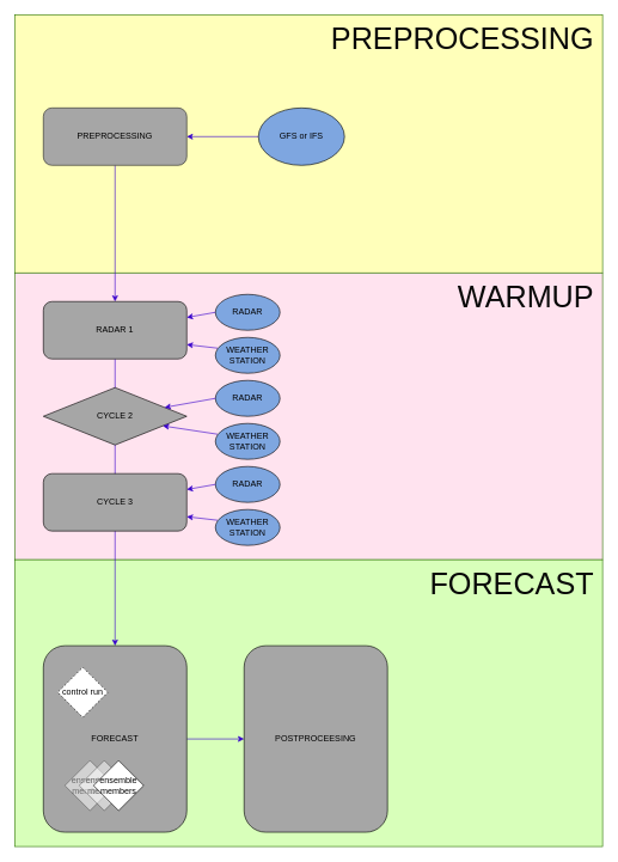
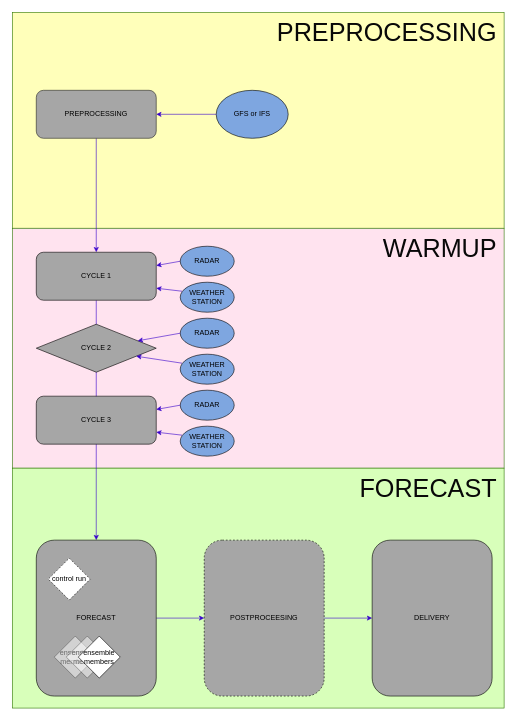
  <mxCell id="0" />
  <mxCell id="1" parent="0" />
  <mxCell id="2" value="" style="rounded=0;whiteSpace=wrap;html=1;fillColor=#FFFFBA;fontColor=#ffffff;strokeColor=#2D7600;" parent="1" vertex="1"><mxGeometry width="820" height="360" as="geometry" x="20" y="20" /></mxCell>
  <mxCell id="3" value="" style="rounded=0;whiteSpace=wrap;html=1;fillColor=#FFE3EF;fontColor=#ffffff;strokeColor=#2D7600;" parent="1" vertex="1"><mxGeometry y="380" width="820" height="400" as="geometry" x="20" /></mxCell>
  <mxCell id="4" value="" style="rounded=0;whiteSpace=wrap;html=1;fillColor=#D8FFBA;fontColor=#ffffff;strokeColor=#2D7600;" parent="1" vertex="1"><mxGeometry y="780" width="820" height="400" as="geometry" x="20" /></mxCell>
  <mxCell id="5" value="" style="edgeStyle=orthogonalEdgeStyle;rounded=0;orthogonalLoop=1;jettySize=auto;html=1;fillColor=#6a00ff;strokeColor=#3700CC;" parent="1" source="6" target="8" edge="1"><mxGeometry relative="1" as="geometry" /></mxCell>
  <mxCell id="6" value="PREPROCESSING" style="rounded=1;whiteSpace=wrap;html=1;fontSize=12;glass=0;strokeWidth=1;shadow=0;strokeColor=#262626;fillColor=#A6A6A6;" parent="1" vertex="1"><mxGeometry x="60" y="150" width="200" height="80" as="geometry" /></mxCell>
  <mxCell id="7" value="" style="edgeStyle=orthogonalEdgeStyle;rounded=0;orthogonalLoop=1;jettySize=auto;html=1;fillColor=#6a00ff;strokeColor=#3700CC;" parent="1" source="8" target="13" edge="1"><mxGeometry relative="1" as="geometry" /></mxCell>
- <mxCell id="8" value="RADAR 1" style="rounded=1;whiteSpace=wrap;html=1;fontSize=12;glass=0;strokeWidth=1;shadow=0;fillColor=#A6A6A6;" parent="1" vertex="1"><mxGeometry x="60" y="420" width="200" height="80" as="geometry" /></mxCell>
+ <mxCell id="8" value="CYCLE 1" style="rounded=1;whiteSpace=wrap;html=1;fontSize=12;glass=0;strokeWidth=1;shadow=0;fillColor=#A6A6A6;" parent="1" vertex="1"><mxGeometry x="60" y="420" width="200" height="80" as="geometry" /></mxCell>
  <mxCell id="9" value="" style="rounded=0;orthogonalLoop=1;jettySize=auto;html=1;fillColor=#6a00ff;strokeColor=#3700CC;" parent="1" source="13" target="10" edge="1"><mxGeometry relative="1" as="geometry" /></mxCell>
- <mxCell id="10" value="POSTPROCEESING" style="rounded=1;whiteSpace=wrap;html=1;fontSize=12;glass=0;strokeWidth=1;shadow=0;fillColor=#A6A6A6;" parent="1" vertex="1"><mxGeometry x="340" y="900" width="200" height="260" as="geometry" /></mxCell>
+ <mxCell id="10" value="POSTPROCEESING" style="rounded=1;whiteSpace=wrap;html=1;fontSize=12;glass=0;strokeWidth=1;shadow=0;fillColor=#A6A6A6;dashed=1;" parent="1" vertex="1"><mxGeometry x="340" y="900" width="200" height="260" as="geometry" /></mxCell>
+ <mxCell id="11" value="" style="rounded=0;orthogonalLoop=1;jettySize=auto;html=1;entryX=0;entryY=0.5;entryDx=0;entryDy=0;exitX=1;exitY=0.5;exitDx=0;exitDy=0;fillColor=#6a00ff;strokeColor=#3700CC;" parent="1" source="10" target="24" edge="1"><mxGeometry relative="1" as="geometry"><mxPoint x="390" y="923" as="sourcePoint" /><mxPoint x="620" y="950" as="targetPoint" /></mxGeometry></mxCell>
  <mxCell id="12" value="" style="group;fillColor=none;" parent="1" vertex="1" connectable="0"><mxGeometry x="60" y="900" width="200" height="260" as="geometry" /></mxCell>
  <mxCell id="13" value="FORECAST" style="rounded=1;whiteSpace=wrap;html=1;fontSize=12;glass=0;strokeWidth=1;shadow=0;fillColor=#A6A6A6;" parent="12" vertex="1"><mxGeometry width="200" height="260" as="geometry" /></mxCell>
  <mxCell id="14" value="control run" style="rhombus;whiteSpace=wrap;html=1;dashed=1;" parent="12" vertex="1"><mxGeometry x="20" y="30" width="70" height="70" as="geometry" /></mxCell>
  <mxCell id="15" value="ensemble &lt;br&gt;members" style="rhombus;html=1;opacity=50;textOpacity=50;" parent="12" vertex="1"><mxGeometry x="30" y="160" width="70" height="70" as="geometry" /></mxCell>
  <mxCell id="16" value="ensemble&lt;br&gt;&amp;nbsp;members" style="rhombus;html=1;opacity=50;textOpacity=50;" parent="12" vertex="1"><mxGeometry x="50" y="160" width="70" height="70" as="geometry" /></mxCell>
  <mxCell id="17" value="ensemble members" style="rhombus;whiteSpace=wrap;html=1;" parent="12" vertex="1"><mxGeometry x="70" y="160" width="70" height="70" as="geometry" /></mxCell>
  <mxCell id="18" style="rounded=0;orthogonalLoop=1;jettySize=auto;html=1;exitX=0;exitY=0.5;exitDx=0;exitDy=0;entryX=1;entryY=0.5;entryDx=0;entryDy=0;fillColor=#6a00ff;strokeColor=#3700CC;" parent="1" source="19" target="6" edge="1"><mxGeometry relative="1" as="geometry" /></mxCell>
  <mxCell id="19" value="GFS or IFS" style="ellipse;whiteSpace=wrap;html=1;fillColor=#7EA6E0;" parent="1" vertex="1"><mxGeometry x="360" y="150" width="120" height="80" as="geometry" /></mxCell>
  <mxCell id="20" style="rounded=0;orthogonalLoop=1;jettySize=auto;html=1;exitX=0;exitY=0.5;exitDx=0;exitDy=0;fillColor=#6a00ff;strokeColor=#3700CC;" parent="1" source="21" target="8" edge="1"><mxGeometry relative="1" as="geometry" /></mxCell>
  <mxCell id="21" value="RADAR" style="ellipse;whiteSpace=wrap;html=1;fillColor=#7EA6E0;" parent="1" vertex="1"><mxGeometry x="300" y="410" width="90" height="50" as="geometry" /></mxCell>
  <mxCell id="22" style="rounded=0;orthogonalLoop=1;jettySize=auto;html=1;exitX=0.033;exitY=0.3;exitDx=0;exitDy=0;entryX=1;entryY=0.75;entryDx=0;entryDy=0;fillColor=#6a00ff;strokeColor=#3700CC;exitPerimeter=0;" parent="1" source="23" target="8" edge="1"><mxGeometry relative="1" as="geometry" /></mxCell>
  <mxCell id="23" value="WEATHER STATION" style="ellipse;whiteSpace=wrap;html=1;fillColor=#7EA6E0;" parent="1" vertex="1"><mxGeometry x="300" y="470" width="90" height="50" as="geometry" /></mxCell>
+ <mxCell id="24" value="DELIVERY" style="rounded=1;whiteSpace=wrap;html=1;fontSize=12;glass=0;strokeWidth=1;shadow=0;fillColor=#A6A6A6;" parent="1" vertex="1"><mxGeometry x="620" y="900" width="200" height="260" as="geometry" /></mxCell>
  <mxCell id="25" value="WARMUP" style="text;html=1;align=right;verticalAlign=middle;whiteSpace=wrap;rounded=0;fontColor=#080808;fontSize=42;" parent="1" vertex="1"><mxGeometry x="600" y="400" width="230" height="30" as="geometry" /></mxCell>
  <mxCell id="26" value="RADAR" style="ellipse;whiteSpace=wrap;html=1;fillColor=#7EA6E0;" parent="1" vertex="1"><mxGeometry x="300" y="530" width="90" height="50" as="geometry" /></mxCell>
  <mxCell id="27" value="CYCLE 2" style="rhombus;whiteSpace=wrap;html=1;fontSize=12;glass=0;strokeWidth=1;shadow=0;fillColor=#A6A6A6;" parent="1" vertex="1"><mxGeometry x="60" y="540" width="200" height="80" as="geometry" /></mxCell>
  <mxCell id="28" style="rounded=0;orthogonalLoop=1;jettySize=auto;html=1;exitX=0;exitY=0.5;exitDx=0;exitDy=0;fillColor=#6a00ff;strokeColor=#3700CC;" parent="1" source="26" target="27" edge="1"><mxGeometry relative="1" as="geometry" /></mxCell>
  <mxCell id="29" style="rounded=0;orthogonalLoop=1;jettySize=auto;html=1;exitX=0.033;exitY=0.3;exitDx=0;exitDy=0;entryX=1;entryY=0.75;entryDx=0;entryDy=0;fillColor=#6a00ff;strokeColor=#3700CC;exitPerimeter=0;" parent="1" source="30" target="27" edge="1"><mxGeometry relative="1" as="geometry" /></mxCell>
  <mxCell id="30" value="WEATHER STATION" style="ellipse;whiteSpace=wrap;html=1;fillColor=#7EA6E0;" parent="1" vertex="1"><mxGeometry x="300" y="590" width="90" height="50" as="geometry" /></mxCell>
  <mxCell id="31" value="RADAR" style="ellipse;whiteSpace=wrap;html=1;fillColor=#7EA6E0;" parent="1" vertex="1"><mxGeometry x="300" y="650" width="90" height="50" as="geometry" /></mxCell>
  <mxCell id="32" value="CYCLE 3" style="rounded=1;whiteSpace=wrap;html=1;fontSize=12;glass=0;strokeWidth=1;shadow=0;fillColor=#A6A6A6;" parent="1" vertex="1"><mxGeometry x="60" y="660" width="200" height="80" as="geometry" /></mxCell>
  <mxCell id="33" style="rounded=0;orthogonalLoop=1;jettySize=auto;html=1;exitX=0;exitY=0.5;exitDx=0;exitDy=0;fillColor=#6a00ff;strokeColor=#3700CC;" parent="1" source="31" target="32" edge="1"><mxGeometry relative="1" as="geometry" /></mxCell>
  <mxCell id="34" style="rounded=0;orthogonalLoop=1;jettySize=auto;html=1;exitX=0.033;exitY=0.3;exitDx=0;exitDy=0;entryX=1;entryY=0.75;entryDx=0;entryDy=0;fillColor=#6a00ff;strokeColor=#3700CC;exitPerimeter=0;" parent="1" source="35" target="32" edge="1"><mxGeometry relative="1" as="geometry" /></mxCell>
  <mxCell id="35" value="WEATHER STATION" style="ellipse;whiteSpace=wrap;html=1;fillColor=#7EA6E0;" parent="1" vertex="1"><mxGeometry x="300" y="710" width="90" height="50" as="geometry" /></mxCell>
  <mxCell id="36" value="FORECAST" style="text;html=1;align=right;verticalAlign=middle;whiteSpace=wrap;rounded=0;fontColor=#080808;fontSize=42;" parent="1" vertex="1"><mxGeometry x="600" y="800" width="230" height="30" as="geometry" /></mxCell>
  <mxCell id="37" value="PREPROCESSING" style="text;html=1;align=right;verticalAlign=middle;whiteSpace=wrap;rounded=0;fontColor=#080808;fontSize=42;" parent="1" vertex="1"><mxGeometry x="600" y="40" width="230" height="30" as="geometry" /></mxCell>
